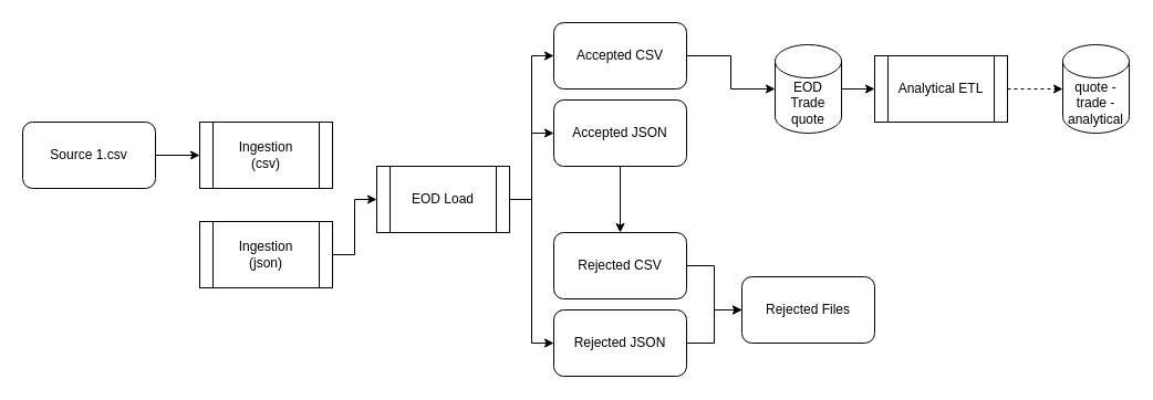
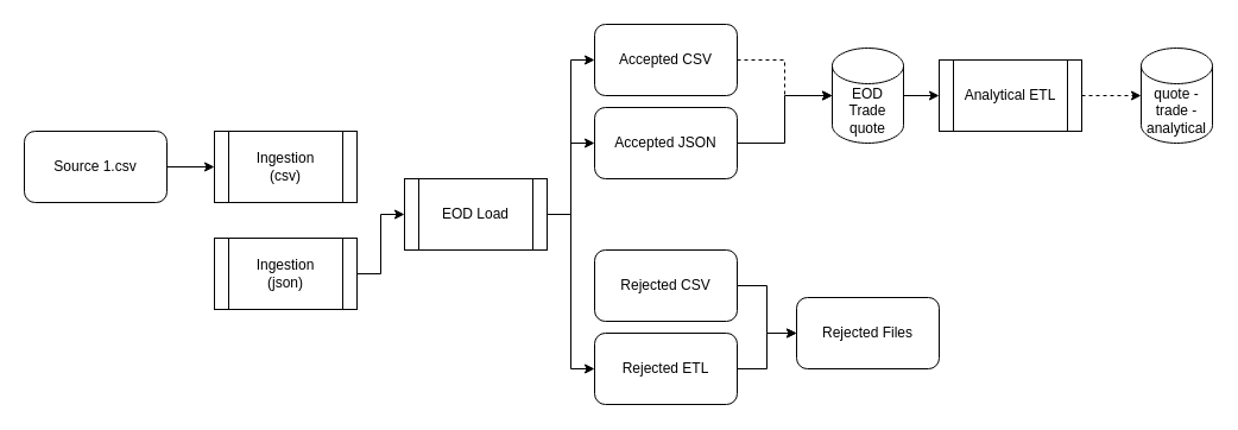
  <mxCell id="0" />
  <mxCell id="1" parent="0" />
  <mxCell id="2" value="" style="edgeStyle=orthogonalEdgeStyle;rounded=0;orthogonalLoop=1;jettySize=auto;html=1;dashed=1;" edge="1" parent="1" source="3" target="24"><mxGeometry relative="1" as="geometry" /></mxCell>
  <mxCell id="3" value="Analytical ETL" style="shape=process;whiteSpace=wrap;html=1;backgroundOutline=1;" vertex="1" parent="1"><mxGeometry x="790" y="50" width="120" height="60" as="geometry" /></mxCell>
  <mxCell id="4" value="" style="edgeStyle=orthogonalEdgeStyle;rounded=0;orthogonalLoop=1;jettySize=auto;html=1;" edge="1" parent="1" source="5" target="3"><mxGeometry relative="1" as="geometry" /></mxCell>
  <mxCell id="5" value="EOD Trade quote" style="shape=cylinder3;whiteSpace=wrap;html=1;boundedLbl=1;backgroundOutline=1;size=15;" vertex="1" parent="1"><mxGeometry x="700" y="40" width="60" height="80" as="geometry" /></mxCell>
  <mxCell id="6" value="Rejected Files" style="rounded=1;whiteSpace=wrap;html=1;" vertex="1" parent="1"><mxGeometry x="670" y="250" width="120" height="60" as="geometry" /></mxCell>
  <mxCell id="7" value="" style="edgeStyle=orthogonalEdgeStyle;rounded=0;orthogonalLoop=1;jettySize=auto;html=1;" edge="1" parent="1" source="10" target="21"><mxGeometry relative="1" as="geometry" /></mxCell>
  <mxCell id="8" value="" style="edgeStyle=orthogonalEdgeStyle;rounded=0;orthogonalLoop=1;jettySize=auto;html=1;entryX=0;entryY=0.5;entryDx=0;entryDy=0;" edge="1" parent="1" source="10" target="17"><mxGeometry relative="1" as="geometry" /></mxCell>
  <mxCell id="9" value="" style="edgeStyle=orthogonalEdgeStyle;rounded=0;orthogonalLoop=1;jettySize=auto;html=1;entryX=0;entryY=0.5;entryDx=0;entryDy=0;" edge="1" parent="1" source="10" target="23"><mxGeometry relative="1" as="geometry" /></mxCell>
  <mxCell id="10" value="EOD Load" style="shape=process;whiteSpace=wrap;html=1;backgroundOutline=1;" vertex="1" parent="1"><mxGeometry x="340" y="150" width="120" height="60" as="geometry" /></mxCell>
  <mxCell id="11" value="Ingestion&lt;br&gt;(csv)" style="shape=process;whiteSpace=wrap;html=1;backgroundOutline=1;" vertex="1" parent="1"><mxGeometry x="180" y="110" width="120" height="60" as="geometry" /></mxCell>
  <mxCell id="12" value="" style="edgeStyle=orthogonalEdgeStyle;rounded=0;orthogonalLoop=1;jettySize=auto;html=1;" edge="1" parent="1" source="13" target="10"><mxGeometry relative="1" as="geometry" /></mxCell>
  <mxCell id="13" value="Ingestion&lt;br&gt;(json)" style="shape=process;whiteSpace=wrap;html=1;backgroundOutline=1;" vertex="1" parent="1"><mxGeometry x="180" y="200" width="120" height="60" as="geometry" /></mxCell>
  <mxCell id="14" value="" style="edgeStyle=orthogonalEdgeStyle;rounded=0;orthogonalLoop=1;jettySize=auto;html=1;" edge="1" parent="1" source="15" target="11"><mxGeometry relative="1" as="geometry" /></mxCell>
  <mxCell id="15" value="Source 1.csv" style="rounded=1;whiteSpace=wrap;html=1;" vertex="1" parent="1"><mxGeometry x="20" y="110" width="120" height="60" as="geometry" /></mxCell>
- <mxCell id="16" value="" style="edgeStyle=orthogonalEdgeStyle;rounded=0;orthogonalLoop=1;jettySize=auto;html=1;" edge="1" parent="1" source="17" target="5"><mxGeometry relative="1" as="geometry" /></mxCell>
+ <mxCell id="16" value="" style="edgeStyle=orthogonalEdgeStyle;rounded=0;orthogonalLoop=1;jettySize=auto;html=1;dashed=1;" edge="1" parent="1" source="17" target="5"><mxGeometry relative="1" as="geometry" /></mxCell>
  <mxCell id="17" value="Accepted CSV" style="rounded=1;whiteSpace=wrap;html=1;" vertex="1" parent="1"><mxGeometry x="500" y="20" width="120" height="60" as="geometry" /></mxCell>
  <mxCell id="18" value="" style="edgeStyle=orthogonalEdgeStyle;rounded=0;orthogonalLoop=1;jettySize=auto;html=1;" edge="1" parent="1" source="19" target="6"><mxGeometry relative="1" as="geometry" /></mxCell>
  <mxCell id="19" value="Rejected CSV" style="rounded=1;whiteSpace=wrap;html=1;" vertex="1" parent="1"><mxGeometry x="500" y="210" width="120" height="60" as="geometry" /></mxCell>
- <mxCell id="20" value="" style="edgeStyle=orthogonalEdgeStyle;rounded=0;orthogonalLoop=1;jettySize=auto;html=1;" edge="1" parent="1" source="21" target="19"><mxGeometry relative="1" as="geometry" /></mxCell>
+ <mxCell id="20" value="" style="edgeStyle=orthogonalEdgeStyle;rounded=0;orthogonalLoop=1;jettySize=auto;html=1;" edge="1" parent="1" source="21" target="5"><mxGeometry relative="1" as="geometry" /></mxCell>
  <mxCell id="21" value="Accepted JSON" style="rounded=1;whiteSpace=wrap;html=1;" vertex="1" parent="1"><mxGeometry x="500" y="90" width="120" height="60" as="geometry" /></mxCell>
  <mxCell id="22" value="" style="edgeStyle=orthogonalEdgeStyle;rounded=0;orthogonalLoop=1;jettySize=auto;html=1;" edge="1" parent="1" source="23" target="6"><mxGeometry relative="1" as="geometry" /></mxCell>
- <mxCell id="23" value="Rejected JSON" style="rounded=1;whiteSpace=wrap;html=1;" vertex="1" parent="1"><mxGeometry x="500" y="280" width="120" height="60" as="geometry" /></mxCell>
+ <mxCell id="23" value="Rejected ETL" style="rounded=1;whiteSpace=wrap;html=1;" vertex="1" parent="1"><mxGeometry x="500" y="280" width="120" height="60" as="geometry" /></mxCell>
  <mxCell id="24" value="quote - trade - analytical" style="shape=cylinder3;whiteSpace=wrap;html=1;boundedLbl=1;backgroundOutline=1;size=15;" vertex="1" parent="1"><mxGeometry x="960" y="40" width="60" height="80" as="geometry" /></mxCell>
